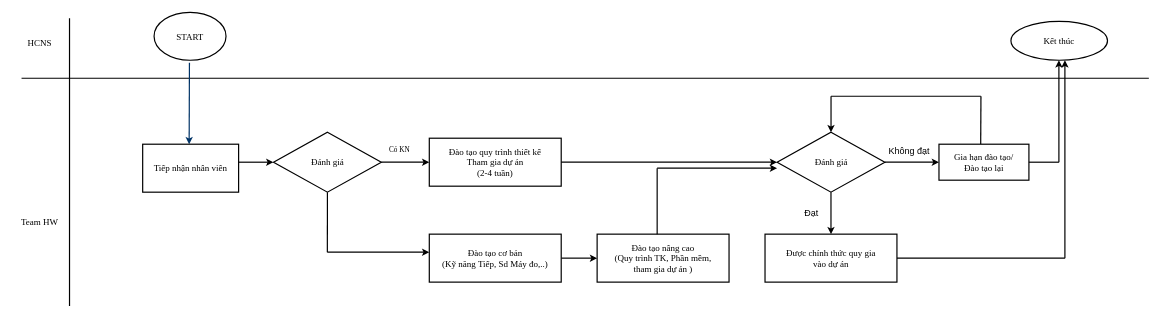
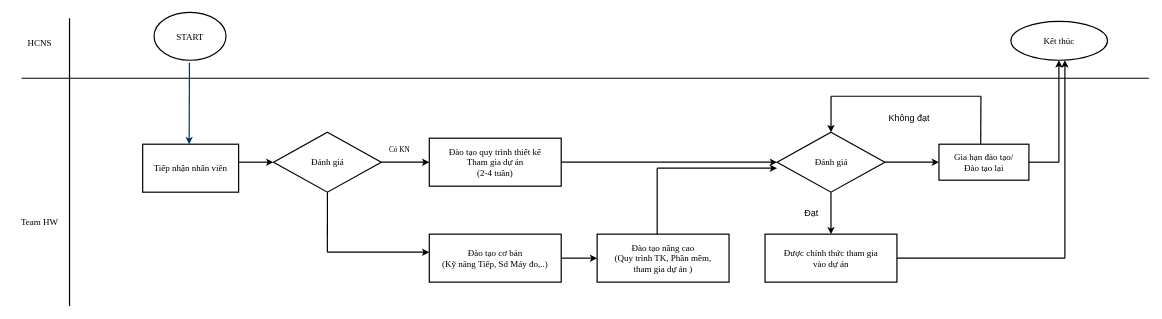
  <mxCell id="0" />
  <mxCell id="1" parent="0" />
  <mxCell id="2" value="" style="endArrow=none;html=1;fontFamily=Verdana;strokeWidth=2;" edge="1" parent="1"><mxGeometry width="50" height="50" relative="1" as="geometry"><mxPoint x="115" y="510" as="sourcePoint" /><mxPoint x="115" y="30" as="targetPoint" /></mxGeometry></mxCell>
  <mxCell id="3" value="" style="endArrow=none;html=1;fontFamily=Verdana;strokeWidth=2;" edge="1" parent="1"><mxGeometry width="50" height="50" relative="1" as="geometry"><mxPoint x="35" y="130" as="sourcePoint" /><mxPoint x="1915" y="130" as="targetPoint" /></mxGeometry></mxCell>
  <mxCell id="4" value="Team HW" style="text;html=1;align=center;verticalAlign=middle;resizable=0;points=[];autosize=1;fontFamily=Verdana;fontSize=15;direction=east;flipH=1;flipV=1;strokeWidth=2;" vertex="1" parent="1"><mxGeometry x="20" y="360" width="90" height="20" as="geometry" /></mxCell>
  <mxCell id="5" value="START" style="ellipse;whiteSpace=wrap;html=1;fontFamily=Verdana;strokeWidth=2;fontSize=15;" vertex="1" parent="1"><mxGeometry x="256" y="20" width="120" height="80" as="geometry" /></mxCell>
  <mxCell id="6" style="fontStyle=1;strokeColor=#003366;strokeWidth=2;html=1;fontFamily=Verdana;" edge="1" parent="1"><mxGeometry relative="1" as="geometry"><mxPoint x="315" y="104" as="sourcePoint" /><mxPoint x="314.5" y="240" as="targetPoint" /></mxGeometry></mxCell>
  <mxCell id="7" value="Đánh giá" style="shape=mxgraph.flowchart.decision;strokeWidth=2;gradientColor=none;gradientDirection=north;fontStyle=0;html=1;fontFamily=Verdana;fontSize=15;" vertex="1" parent="1"><mxGeometry x="455.21" y="220" width="179.79" height="100" as="geometry" /></mxCell>
  <mxCell id="8" value="&lt;span style=&quot;white-space: nowrap&quot;&gt;Đào tạo quy trình thiết kế&lt;br&gt;Tham gia dự án&lt;br&gt;(2-4 tuần)&lt;br&gt;&lt;/span&gt;" style="rounded=0;whiteSpace=wrap;html=1;fontFamily=Verdana;fontSize=15;strokeWidth=2;" vertex="1" parent="1"><mxGeometry x="715" y="230" width="220" height="80" as="geometry" /></mxCell>
  <mxCell id="9" value="" style="endArrow=classic;html=1;fontFamily=Verdana;strokeWidth=2;" edge="1" parent="1"><mxGeometry width="50" height="50" relative="1" as="geometry"><mxPoint x="395" y="270" as="sourcePoint" /><mxPoint x="455" y="270" as="targetPoint" /></mxGeometry></mxCell>
  <mxCell id="10" value="Tiếp nhận nhân viên" style="rounded=0;whiteSpace=wrap;html=1;fontFamily=Verdana;fontSize=15;strokeWidth=2;" vertex="1" parent="1"><mxGeometry x="237" y="240" width="160" height="80" as="geometry" /></mxCell>
  <mxCell id="11" value="Có KN" style="text;html=1;align=center;verticalAlign=middle;resizable=0;points=[];autosize=1;fontFamily=Verdana;strokeWidth=2;" vertex="1" parent="1"><mxGeometry x="640" y="240" width="50" height="20" as="geometry" /></mxCell>
  <mxCell id="12" value="" style="endArrow=none;html=1;entryX=0.5;entryY=1;entryDx=0;entryDy=0;entryPerimeter=0;fontFamily=Verdana;strokeWidth=2;" edge="1" parent="1" target="7"><mxGeometry width="50" height="50" relative="1" as="geometry"><mxPoint x="545" y="420" as="sourcePoint" /><mxPoint x="545" y="330" as="targetPoint" /></mxGeometry></mxCell>
  <mxCell id="13" value="" style="endArrow=classic;html=1;fontFamily=Verdana;strokeWidth=2;" edge="1" parent="1"><mxGeometry width="50" height="50" relative="1" as="geometry"><mxPoint x="635" y="270" as="sourcePoint" /><mxPoint x="715" y="270" as="targetPoint" /></mxGeometry></mxCell>
  <mxCell id="14" value="" style="edgeStyle=orthogonalEdgeStyle;rounded=0;orthogonalLoop=1;jettySize=auto;html=1;fontSize=15;strokeWidth=2;" edge="1" parent="1" source="16" target="23"><mxGeometry relative="1" as="geometry" /></mxCell>
  <mxCell id="15" value="" style="edgeStyle=orthogonalEdgeStyle;rounded=0;orthogonalLoop=1;jettySize=auto;html=1;fontSize=15;strokeWidth=2;" edge="1" parent="1" source="16" target="24"><mxGeometry relative="1" as="geometry" /></mxCell>
  <mxCell id="16" value="Đánh giá" style="shape=mxgraph.flowchart.decision;strokeWidth=2;gradientColor=none;gradientDirection=north;fontStyle=0;html=1;fontFamily=Verdana;fontSize=15;" vertex="1" parent="1"><mxGeometry x="1295" y="220" width="179.79" height="100" as="geometry" /></mxCell>
  <mxCell id="17" value="" style="edgeStyle=orthogonalEdgeStyle;rounded=0;orthogonalLoop=1;jettySize=auto;html=1;fontSize=15;strokeWidth=2;" edge="1" parent="1" source="18" target="19"><mxGeometry relative="1" as="geometry" /></mxCell>
  <mxCell id="18" value="&lt;span style=&quot;white-space: nowrap&quot;&gt;Đào tạo cơ bản&lt;br&gt;(Kỹ năng Tiếp, Sd Máy đo,..)&lt;br&gt;&lt;/span&gt;" style="rounded=0;whiteSpace=wrap;html=1;fontFamily=Verdana;fontSize=15;strokeWidth=2;" vertex="1" parent="1"><mxGeometry x="715" y="390" width="220" height="80" as="geometry" /></mxCell>
  <mxCell id="19" value="&lt;span style=&quot;white-space: nowrap&quot;&gt;Đào tạo nâng cao&lt;br&gt;(Quy trình TK, Phần mềm,&lt;br&gt;tham gia dự án )&lt;br&gt;&lt;/span&gt;" style="rounded=0;whiteSpace=wrap;html=1;fontFamily=Verdana;fontSize=15;strokeWidth=2;" vertex="1" parent="1"><mxGeometry x="994.89" y="390" width="220" height="80" as="geometry" /></mxCell>
  <mxCell id="20" value="" style="endArrow=classic;html=1;fontSize=15;strokeWidth=2;" edge="1" parent="1"><mxGeometry width="50" height="50" relative="1" as="geometry"><mxPoint x="935" y="270" as="sourcePoint" /><mxPoint x="1295" y="270" as="targetPoint" /></mxGeometry></mxCell>
  <mxCell id="21" value="" style="endArrow=classic;html=1;fontSize=15;strokeWidth=2;" edge="1" parent="1"><mxGeometry width="50" height="50" relative="1" as="geometry"><mxPoint x="1095" y="280" as="sourcePoint" /><mxPoint x="1295" y="280" as="targetPoint" /></mxGeometry></mxCell>
  <mxCell id="22" value="" style="endArrow=none;html=1;fontSize=15;exitX=0.455;exitY=0;exitDx=0;exitDy=0;exitPerimeter=0;strokeWidth=2;" edge="1" parent="1" source="19"><mxGeometry width="50" height="50" relative="1" as="geometry"><mxPoint x="1045" y="330" as="sourcePoint" /><mxPoint x="1095" y="280" as="targetPoint" /></mxGeometry></mxCell>
- <mxCell id="23" value="&lt;span style=&quot;white-space: nowrap&quot;&gt;Được chính thức quy gia &lt;br&gt;vào dự án&lt;br&gt;&lt;/span&gt;" style="rounded=0;whiteSpace=wrap;html=1;fontFamily=Verdana;fontSize=15;strokeWidth=2;" vertex="1" parent="1"><mxGeometry x="1274.9" y="390" width="220" height="80" as="geometry" /></mxCell>
+ <mxCell id="23" value="&lt;span style=&quot;white-space: nowrap&quot;&gt;Được chính thức tham gia &lt;br&gt;vào dự án&lt;br&gt;&lt;/span&gt;" style="rounded=0;whiteSpace=wrap;html=1;fontFamily=Verdana;fontSize=15;strokeWidth=2;" vertex="1" parent="1"><mxGeometry x="1274.9" y="390" width="220" height="80" as="geometry" /></mxCell>
  <mxCell id="24" value="&lt;span style=&quot;white-space: nowrap&quot;&gt;Gia hạn đào tạo/&lt;br&gt;Đào tạo lại&lt;br&gt;&lt;/span&gt;" style="rounded=0;whiteSpace=wrap;html=1;fontFamily=Verdana;fontSize=15;strokeWidth=2;" vertex="1" parent="1"><mxGeometry x="1565" y="240" width="150" height="60" as="geometry" /></mxCell>
  <mxCell id="25" value="Đạt" style="text;html=1;align=center;verticalAlign=middle;resizable=0;points=[];autosize=1;fontSize=15;strokeWidth=2;" vertex="1" parent="1"><mxGeometry x="1332" y="345" width="40" height="20" as="geometry" /></mxCell>
- <mxCell id="26" value="Không đạt" style="text;html=1;align=center;verticalAlign=middle;resizable=0;points=[];autosize=1;fontSize=15;strokeWidth=2;" vertex="1" parent="1"><mxGeometry x="1474.79" y="240" width="80" height="20" as="geometry" /></mxCell>
+ <mxCell id="26" value="Không đạt" style="text;html=1;align=center;verticalAlign=middle;resizable=0;points=[];autosize=1;fontSize=15;strokeWidth=2;" vertex="1" parent="1"><mxGeometry x="1474.79" y="185" width="80" height="20" as="geometry" /></mxCell>
  <mxCell id="27" value="" style="endArrow=classic;html=1;fontSize=15;strokeWidth=2;" edge="1" parent="1"><mxGeometry width="50" height="50" relative="1" as="geometry"><mxPoint x="545" y="420" as="sourcePoint" /><mxPoint x="715" y="420" as="targetPoint" /></mxGeometry></mxCell>
  <mxCell id="28" value="" style="endArrow=none;html=1;fontSize=15;strokeWidth=2;" edge="1" parent="1"><mxGeometry width="50" height="50" relative="1" as="geometry"><mxPoint x="1385" y="160" as="sourcePoint" /><mxPoint x="1634.89" y="160" as="targetPoint" /></mxGeometry></mxCell>
  <mxCell id="29" value="" style="endArrow=none;html=1;fontSize=15;exitX=0.464;exitY=-0.003;exitDx=0;exitDy=0;exitPerimeter=0;strokeWidth=2;" edge="1" parent="1" source="24"><mxGeometry width="50" height="50" relative="1" as="geometry"><mxPoint x="1585" y="210" as="sourcePoint" /><mxPoint x="1635" y="160" as="targetPoint" /></mxGeometry></mxCell>
  <mxCell id="30" value="" style="endArrow=classic;html=1;fontSize=15;strokeWidth=2;" edge="1" parent="1" target="16"><mxGeometry width="50" height="50" relative="1" as="geometry"><mxPoint x="1385" y="160" as="sourcePoint" /><mxPoint x="1435" y="110" as="targetPoint" /></mxGeometry></mxCell>
  <mxCell id="31" value="HCNS" style="text;html=1;align=center;verticalAlign=middle;resizable=0;points=[];autosize=1;fontFamily=Verdana;fontSize=15;direction=east;flipH=1;flipV=1;strokeWidth=2;" vertex="1" parent="1"><mxGeometry x="35" y="60" width="60" height="20" as="geometry" /></mxCell>
  <mxCell id="32" value="Kết thúc" style="ellipse;whiteSpace=wrap;html=1;fontFamily=Verdana;fontSize=15;strokeWidth=2;" vertex="1" parent="1"><mxGeometry x="1685" y="35" width="161.06" height="65" as="geometry" /></mxCell>
  <mxCell id="33" value="" style="endArrow=classic;html=1;fontSize=15;strokeWidth=2;" edge="1" parent="1"><mxGeometry width="50" height="50" relative="1" as="geometry"><mxPoint x="1765" y="270" as="sourcePoint" /><mxPoint x="1765" y="100" as="targetPoint" /></mxGeometry></mxCell>
  <mxCell id="34" value="" style="endArrow=classic;html=1;fontSize=15;strokeWidth=2;" edge="1" parent="1"><mxGeometry width="50" height="50" relative="1" as="geometry"><mxPoint x="1775" y="430" as="sourcePoint" /><mxPoint x="1775" y="100" as="targetPoint" /></mxGeometry></mxCell>
  <mxCell id="35" value="" style="endArrow=none;html=1;fontSize=15;strokeWidth=2;" edge="1" parent="1"><mxGeometry width="50" height="50" relative="1" as="geometry"><mxPoint x="1495" y="430" as="sourcePoint" /><mxPoint x="1775" y="430" as="targetPoint" /></mxGeometry></mxCell>
  <mxCell id="36" value="" style="endArrow=none;html=1;fontSize=15;strokeWidth=2;" edge="1" parent="1"><mxGeometry width="50" height="50" relative="1" as="geometry"><mxPoint x="1715" y="270" as="sourcePoint" /><mxPoint x="1765" y="270" as="targetPoint" /></mxGeometry></mxCell>
